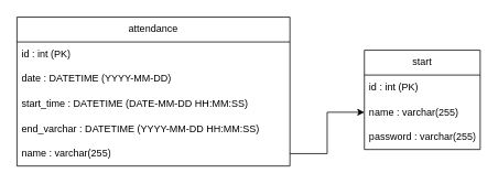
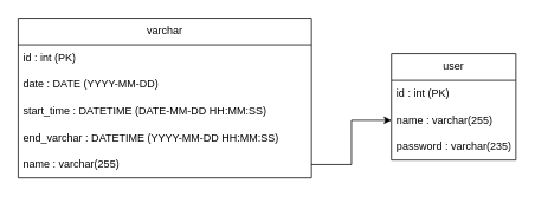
  <mxCell id="0" />
  <mxCell id="1" parent="0" />
- <mxCell id="2" value="start" style="swimlane;fontStyle=0;childLayout=stackLayout;horizontal=1;startSize=30;horizontalStack=0;resizeParent=1;resizeParentMax=0;resizeLast=0;collapsible=1;marginBottom=0;whiteSpace=wrap;html=1;" vertex="1" parent="1"><mxGeometry x="440" y="60" width="140" height="120" as="geometry" /></mxCell>
+ <mxCell id="2" value="user" style="swimlane;fontStyle=0;childLayout=stackLayout;horizontal=1;startSize=30;horizontalStack=0;resizeParent=1;resizeParentMax=0;resizeLast=0;collapsible=1;marginBottom=0;whiteSpace=wrap;html=1;" vertex="1" parent="1"><mxGeometry x="440" y="60" width="140" height="120" as="geometry" /></mxCell>
  <mxCell id="3" value="id : int (PK)" style="text;strokeColor=none;fillColor=none;align=left;verticalAlign=middle;spacingLeft=4;spacingRight=4;overflow=hidden;points=[[0,0.5],[1,0.5]];portConstraint=eastwest;rotatable=0;whiteSpace=wrap;html=1;" vertex="1" parent="2"><mxGeometry y="30" width="140" height="30" as="geometry" /></mxCell>
  <mxCell id="4" value="name : varchar(255)" style="text;strokeColor=none;fillColor=none;align=left;verticalAlign=middle;spacingLeft=4;spacingRight=4;overflow=hidden;points=[[0,0.5],[1,0.5]];portConstraint=eastwest;rotatable=0;whiteSpace=wrap;html=1;" vertex="1" parent="2"><mxGeometry y="60" width="140" height="30" as="geometry" /></mxCell>
- <mxCell id="5" value="password : varchar(255)" style="text;strokeColor=none;fillColor=none;align=left;verticalAlign=middle;spacingLeft=4;spacingRight=4;overflow=hidden;points=[[0,0.5],[1,0.5]];portConstraint=eastwest;rotatable=0;whiteSpace=wrap;html=1;" vertex="1" parent="2"><mxGeometry y="90" width="140" height="30" as="geometry" /></mxCell>
- <mxCell id="6" value="attendance" style="swimlane;fontStyle=0;childLayout=stackLayout;horizontal=1;startSize=30;horizontalStack=0;resizeParent=1;resizeParentMax=0;resizeLast=0;collapsible=1;marginBottom=0;whiteSpace=wrap;html=1;" vertex="1" parent="1"><mxGeometry x="20" y="20" width="330" height="180" as="geometry" /></mxCell>
+ <mxCell id="5" value="password : varchar(235)" style="text;strokeColor=none;fillColor=none;align=left;verticalAlign=middle;spacingLeft=4;spacingRight=4;overflow=hidden;points=[[0,0.5],[1,0.5]];portConstraint=eastwest;rotatable=0;whiteSpace=wrap;html=1;" vertex="1" parent="2"><mxGeometry y="90" width="140" height="30" as="geometry" /></mxCell>
+ <mxCell id="6" value="varchar" style="swimlane;fontStyle=0;childLayout=stackLayout;horizontal=1;startSize=30;horizontalStack=0;resizeParent=1;resizeParentMax=0;resizeLast=0;collapsible=1;marginBottom=0;whiteSpace=wrap;html=1;" vertex="1" parent="1"><mxGeometry x="20" y="20" width="330" height="180" as="geometry" /></mxCell>
  <mxCell id="7" value="id : int (PK)" style="text;strokeColor=none;fillColor=none;align=left;verticalAlign=middle;spacingLeft=4;spacingRight=4;overflow=hidden;points=[[0,0.5],[1,0.5]];portConstraint=eastwest;rotatable=0;whiteSpace=wrap;html=1;" vertex="1" parent="6"><mxGeometry y="30" width="330" height="30" as="geometry" /></mxCell>
- <mxCell id="8" value="date : DATETIME (YYYY-MM-DD)&amp;nbsp;" style="text;strokeColor=none;fillColor=none;align=left;verticalAlign=middle;spacingLeft=4;spacingRight=4;overflow=hidden;points=[[0,0.5],[1,0.5]];portConstraint=eastwest;rotatable=0;whiteSpace=wrap;html=1;" vertex="1" parent="6"><mxGeometry y="60" width="330" height="30" as="geometry" /></mxCell>
+ <mxCell id="8" value="date : DATE (YYYY-MM-DD)&amp;nbsp;" style="text;strokeColor=none;fillColor=none;align=left;verticalAlign=middle;spacingLeft=4;spacingRight=4;overflow=hidden;points=[[0,0.5],[1,0.5]];portConstraint=eastwest;rotatable=0;whiteSpace=wrap;html=1;" vertex="1" parent="6"><mxGeometry y="60" width="330" height="30" as="geometry" /></mxCell>
  <mxCell id="9" value="start_time : DATETIME (DATE-MM-DD HH:MM:SS)" style="text;strokeColor=none;fillColor=none;align=left;verticalAlign=middle;spacingLeft=4;spacingRight=4;overflow=hidden;points=[[0,0.5],[1,0.5]];portConstraint=eastwest;rotatable=0;whiteSpace=wrap;html=1;" vertex="1" parent="6"><mxGeometry y="90" width="330" height="30" as="geometry" /></mxCell>
  <mxCell id="10" value="end_varchar : DATETIME (YYYY-MM-DD HH:MM:SS)" style="text;strokeColor=none;fillColor=none;align=left;verticalAlign=middle;spacingLeft=4;spacingRight=4;overflow=hidden;points=[[0,0.5],[1,0.5]];portConstraint=eastwest;rotatable=0;whiteSpace=wrap;html=1;" vertex="1" parent="6"><mxGeometry y="120" width="330" height="30" as="geometry" /></mxCell>
  <mxCell id="11" value="name : varchar(255)" style="text;strokeColor=none;fillColor=none;align=left;verticalAlign=middle;spacingLeft=4;spacingRight=4;overflow=hidden;points=[[0,0.5],[1,0.5]];portConstraint=eastwest;rotatable=0;whiteSpace=wrap;html=1;" vertex="1" parent="6"><mxGeometry y="150" width="330" height="30" as="geometry" /></mxCell>
  <mxCell id="12" style="edgeStyle=orthogonalEdgeStyle;rounded=0;orthogonalLoop=1;jettySize=auto;html=1;exitX=1;exitY=0.5;exitDx=0;exitDy=0;entryX=0;entryY=0.5;entryDx=0;entryDy=0;" edge="1" parent="1" source="11" target="4"><mxGeometry relative="1" as="geometry" /></mxCell>
